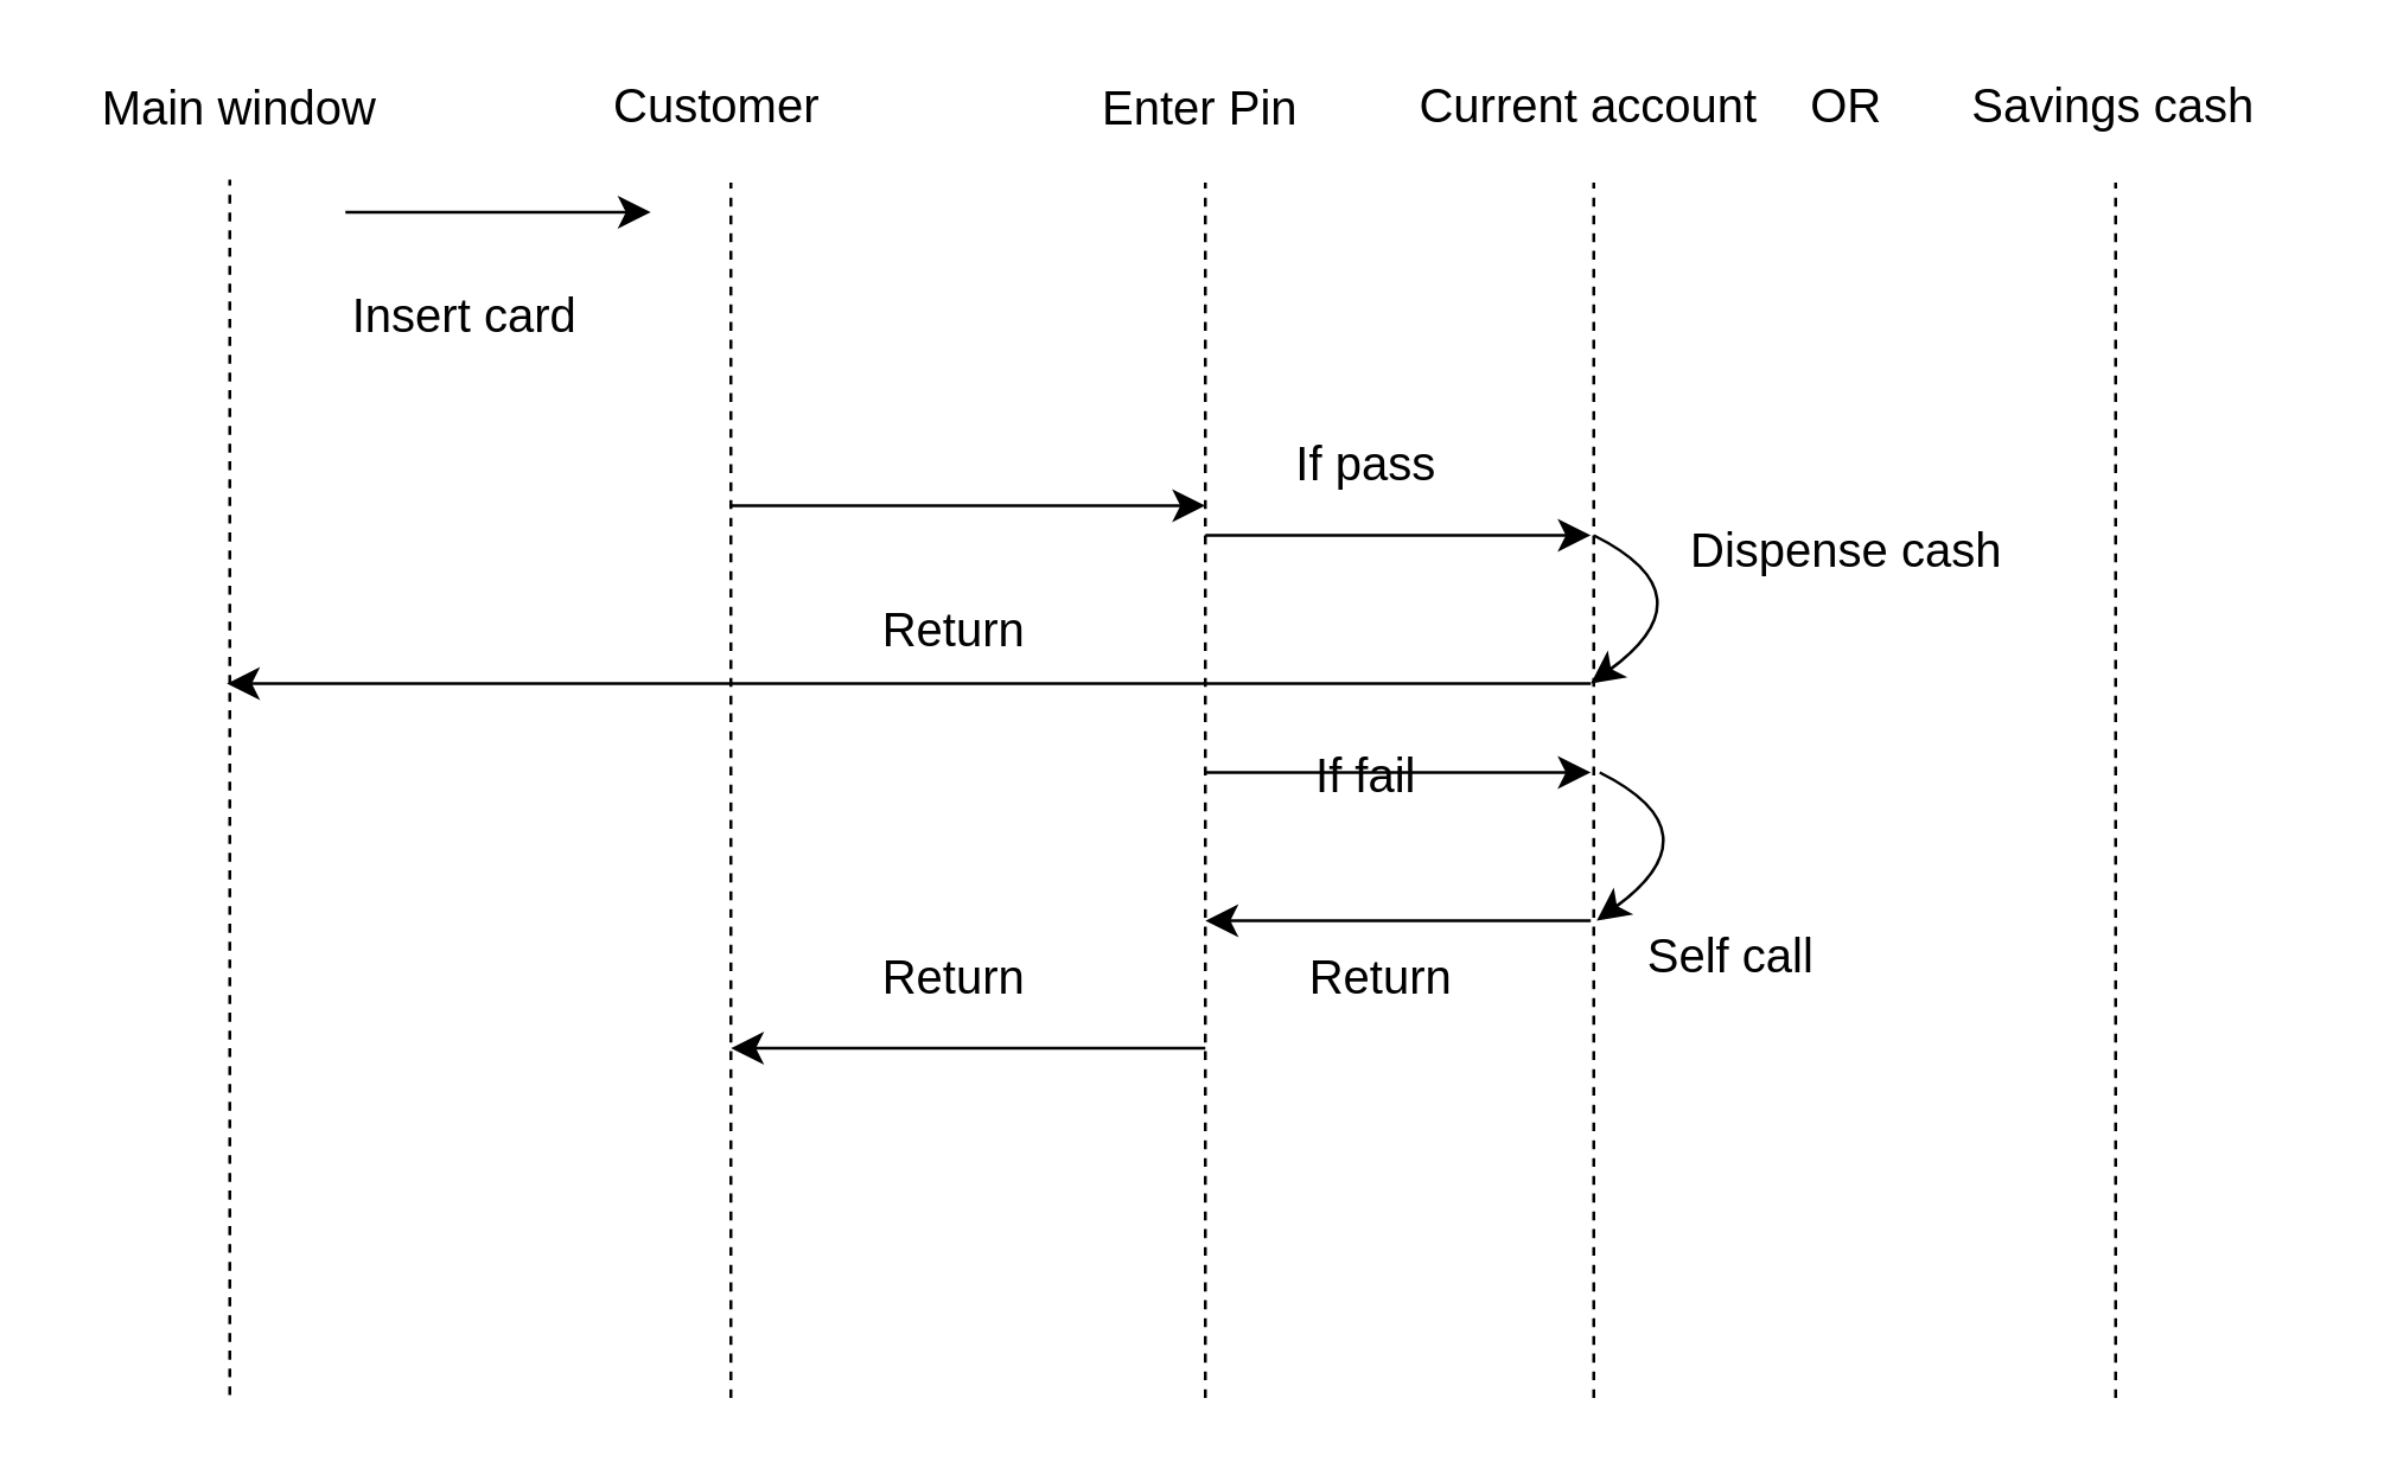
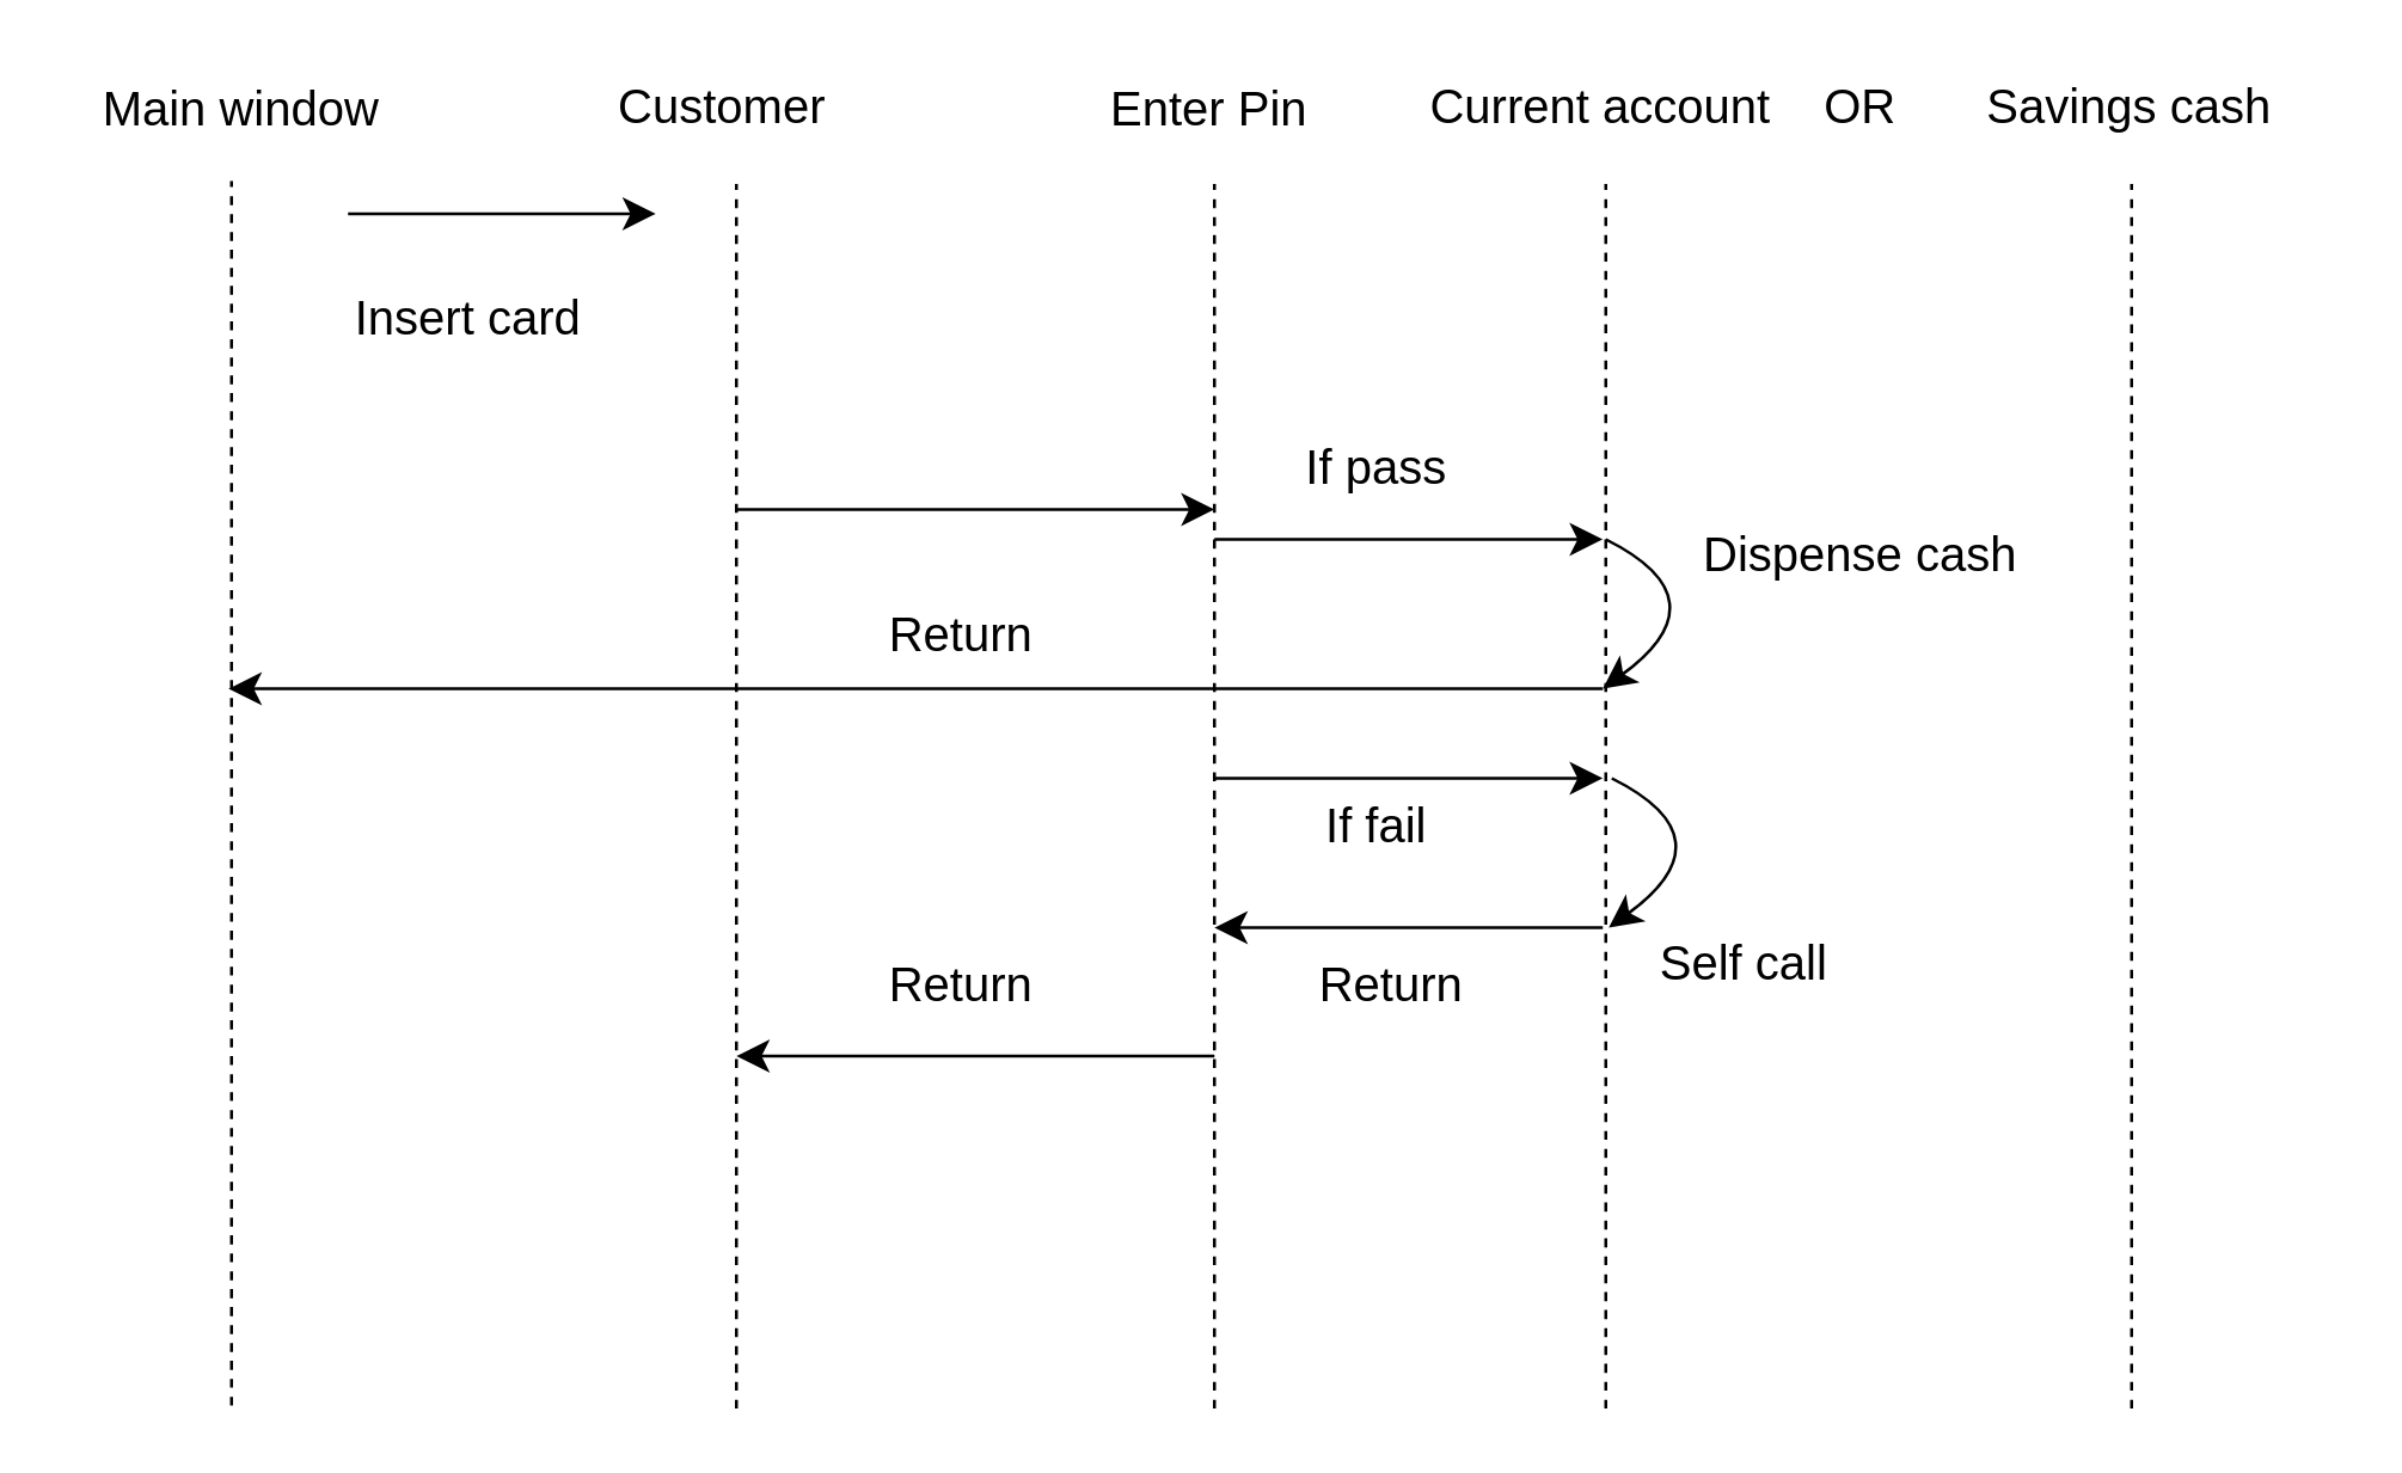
  <mxCell id="0" />
  <mxCell id="1" parent="0" />
  <mxCell id="2" value="Customer" style="text;html=1;align=center;verticalAlign=middle;resizable=0;points=[];autosize=1;strokeColor=none;fillColor=none;fontSize=16;" vertex="1" parent="1"><mxGeometry x="196" y="20" width="90" height="30" as="geometry" /></mxCell>
  <mxCell id="3" value="" style="endArrow=classic;html=1;rounded=0;fontSize=12;startSize=8;endSize=8;curved=1;" edge="1" parent="1"><mxGeometry width="50" height="50" relative="1" as="geometry"><mxPoint x="116" y="71" as="sourcePoint" /><mxPoint x="219" y="71" as="targetPoint" /></mxGeometry></mxCell>
  <mxCell id="4" value="Insert card" style="text;html=1;align=center;verticalAlign=middle;resizable=0;points=[];autosize=1;strokeColor=none;fillColor=none;fontSize=16;" vertex="1" parent="1"><mxGeometry x="106" y="91" width="100" height="30" as="geometry" /></mxCell>
  <mxCell id="5" value="" style="endArrow=classic;html=1;rounded=0;fontSize=12;startSize=8;endSize=8;curved=1;" edge="1" parent="1"><mxGeometry width="50" height="50" relative="1" as="geometry"><mxPoint x="246" y="170" as="sourcePoint" /><mxPoint x="406" y="170" as="targetPoint" /></mxGeometry></mxCell>
  <mxCell id="6" value="Current account" style="text;html=1;align=center;verticalAlign=middle;resizable=0;points=[];autosize=1;strokeColor=none;fillColor=none;fontSize=16;" vertex="1" parent="1"><mxGeometry x="465" y="20" width="140" height="30" as="geometry" /></mxCell>
  <mxCell id="7" value="" style="endArrow=classic;html=1;rounded=0;fontSize=12;startSize=8;endSize=8;curved=1;" edge="1" parent="1"><mxGeometry width="50" height="50" relative="1" as="geometry"><mxPoint x="406" y="353" as="sourcePoint" /><mxPoint x="246" y="353" as="targetPoint" /></mxGeometry></mxCell>
  <mxCell id="8" value="Return" style="text;html=1;align=center;verticalAlign=middle;resizable=0;points=[];autosize=1;strokeColor=none;fillColor=none;fontSize=16;" vertex="1" parent="1"><mxGeometry x="286" y="314" width="70" height="30" as="geometry" /></mxCell>
  <mxCell id="9" value="" style="endArrow=classic;html=1;rounded=0;fontSize=12;startSize=8;endSize=8;curved=1;" edge="1" parent="1"><mxGeometry width="50" height="50" relative="1" as="geometry"><mxPoint x="537" y="180" as="sourcePoint" /><mxPoint x="536" y="230" as="targetPoint" /><Array as="points"><mxPoint x="577" y="200" /></Array></mxGeometry></mxCell>
  <mxCell id="10" value="Main window" style="text;html=1;align=center;verticalAlign=middle;resizable=0;points=[];autosize=1;strokeColor=none;fillColor=none;fontSize=16;" vertex="1" parent="1"><mxGeometry x="20" y="21" width="120" height="30" as="geometry" /></mxCell>
  <mxCell id="11" value="Savings cash" style="text;html=1;align=center;verticalAlign=middle;resizable=0;points=[];autosize=1;strokeColor=none;fillColor=none;fontSize=16;" vertex="1" parent="1"><mxGeometry x="642" y="20" width="140" height="30" as="geometry" /></mxCell>
  <mxCell id="12" value="OR" style="text;html=1;align=center;verticalAlign=middle;resizable=0;points=[];autosize=1;strokeColor=none;fillColor=none;fontSize=16;" vertex="1" parent="1"><mxGeometry x="597" y="20" width="50" height="30" as="geometry" /></mxCell>
  <mxCell id="13" value="Dispense cash" style="text;html=1;align=center;verticalAlign=middle;resizable=0;points=[];autosize=1;strokeColor=none;fillColor=none;fontSize=16;" vertex="1" parent="1"><mxGeometry x="557" y="170" width="130" height="30" as="geometry" /></mxCell>
  <mxCell id="14" value="Enter Pin" style="text;html=1;align=center;verticalAlign=middle;resizable=0;points=[];autosize=1;strokeColor=none;fillColor=none;fontSize=16;" vertex="1" parent="1"><mxGeometry x="359" y="21" width="90" height="30" as="geometry" /></mxCell>
  <mxCell id="15" value="" style="endArrow=classic;html=1;rounded=0;fontSize=12;startSize=8;endSize=8;curved=1;" edge="1" parent="1"><mxGeometry width="50" height="50" relative="1" as="geometry"><mxPoint x="406" y="180" as="sourcePoint" /><mxPoint x="536" y="180" as="targetPoint" /></mxGeometry></mxCell>
  <mxCell id="16" value="" style="endArrow=classic;html=1;rounded=0;fontSize=12;startSize=8;endSize=8;curved=1;" edge="1" parent="1"><mxGeometry width="50" height="50" relative="1" as="geometry"><mxPoint x="536" y="230" as="sourcePoint" /><mxPoint x="76" y="230" as="targetPoint" /></mxGeometry></mxCell>
  <mxCell id="17" value="If pass" style="text;html=1;align=center;verticalAlign=middle;resizable=0;points=[];autosize=1;strokeColor=none;fillColor=none;fontSize=16;" vertex="1" parent="1"><mxGeometry x="425" y="141" width="70" height="30" as="geometry" /></mxCell>
  <mxCell id="18" value="Return" style="text;html=1;align=center;verticalAlign=middle;resizable=0;points=[];autosize=1;strokeColor=none;fillColor=none;fontSize=16;" vertex="1" parent="1"><mxGeometry x="286" y="197" width="70" height="30" as="geometry" /></mxCell>
  <mxCell id="19" value="" style="endArrow=classic;html=1;rounded=0;fontSize=12;startSize=8;endSize=8;curved=1;" edge="1" parent="1"><mxGeometry width="50" height="50" relative="1" as="geometry"><mxPoint x="406" y="260" as="sourcePoint" /><mxPoint x="536" y="260" as="targetPoint" /></mxGeometry></mxCell>
  <mxCell id="20" value="" style="endArrow=classic;html=1;rounded=0;fontSize=12;startSize=8;endSize=8;curved=1;" edge="1" parent="1"><mxGeometry width="50" height="50" relative="1" as="geometry"><mxPoint x="536" y="310" as="sourcePoint" /><mxPoint x="406" y="310" as="targetPoint" /></mxGeometry></mxCell>
  <mxCell id="21" value="" style="endArrow=classic;html=1;rounded=0;fontSize=12;startSize=8;endSize=8;curved=1;" edge="1" parent="1"><mxGeometry width="50" height="50" relative="1" as="geometry"><mxPoint x="539" y="260" as="sourcePoint" /><mxPoint x="538" y="310" as="targetPoint" /><Array as="points"><mxPoint x="579" y="280" /></Array></mxGeometry></mxCell>
- <mxCell id="22" value="If fail" style="text;html=1;align=center;verticalAlign=middle;resizable=0;points=[];autosize=1;strokeColor=none;fillColor=none;fontSize=16;" vertex="1" parent="1"><mxGeometry x="430" y="246" width="60" height="30" as="geometry" /></mxCell>
+ <mxCell id="22" value="If fail" style="text;html=1;align=center;verticalAlign=middle;resizable=0;points=[];autosize=1;strokeColor=none;fillColor=none;fontSize=16;" vertex="1" parent="1"><mxGeometry x="430" y="261" width="60" height="30" as="geometry" /></mxCell>
  <mxCell id="23" value="Self call" style="text;html=1;align=center;verticalAlign=middle;resizable=0;points=[];autosize=1;strokeColor=none;fillColor=none;fontSize=16;" vertex="1" parent="1"><mxGeometry x="543" y="307" width="80" height="30" as="geometry" /></mxCell>
  <mxCell id="24" value="Return" style="text;html=1;align=center;verticalAlign=middle;resizable=0;points=[];autosize=1;strokeColor=none;fillColor=none;fontSize=16;" vertex="1" parent="1"><mxGeometry x="430" y="314" width="70" height="30" as="geometry" /></mxCell>
  <mxCell id="25" value="" style="endArrow=none;dashed=1;html=1;rounded=0;fontSize=12;startSize=8;endSize=8;curved=1;" edge="1" parent="1"><mxGeometry width="50" height="50" relative="1" as="geometry"><mxPoint x="77" y="470" as="sourcePoint" /><mxPoint x="77" y="60" as="targetPoint" /></mxGeometry></mxCell>
  <mxCell id="26" value="" style="endArrow=none;dashed=1;html=1;rounded=0;fontSize=12;startSize=8;endSize=8;curved=1;" edge="1" parent="1"><mxGeometry width="50" height="50" relative="1" as="geometry"><mxPoint x="246" y="471" as="sourcePoint" /><mxPoint x="246" y="61" as="targetPoint" /></mxGeometry></mxCell>
  <mxCell id="27" value="" style="endArrow=none;dashed=1;html=1;rounded=0;fontSize=12;startSize=8;endSize=8;curved=1;" edge="1" parent="1"><mxGeometry width="50" height="50" relative="1" as="geometry"><mxPoint x="406" y="471" as="sourcePoint" /><mxPoint x="406" y="61" as="targetPoint" /></mxGeometry></mxCell>
  <mxCell id="28" value="" style="endArrow=none;dashed=1;html=1;rounded=0;fontSize=12;startSize=8;endSize=8;curved=1;" edge="1" parent="1"><mxGeometry width="50" height="50" relative="1" as="geometry"><mxPoint x="537" y="471" as="sourcePoint" /><mxPoint x="537" y="61" as="targetPoint" /></mxGeometry></mxCell>
  <mxCell id="29" value="" style="endArrow=none;dashed=1;html=1;rounded=0;fontSize=12;startSize=8;endSize=8;curved=1;" edge="1" parent="1"><mxGeometry width="50" height="50" relative="1" as="geometry"><mxPoint x="713" y="471" as="sourcePoint" /><mxPoint x="713" y="61" as="targetPoint" /></mxGeometry></mxCell>
